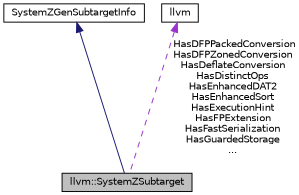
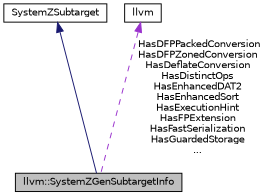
  digraph {
    node [color=black fontname=Helvetica fontsize=10 shape=box]
    edge [dir=back fontname=Helvetica fontsize=10 labelfontname=Helvetica labelfontsize=10]
-   n1 [fillcolor=grey75 fontcolor=black height=0.2 label="llvm::SystemZSubtarget" style=filled width=0.4]
-   n2 [height=0.2 label=SystemZGenSubtargetInfo width=0.4]
+   n1 [fillcolor=grey75 fontcolor=black height=0.2 label="llvm::SystemZGenSubtargetInfo" style=filled width=0.4]
+   n2 [height=0.2 label=SystemZSubtarget width=0.4]
    n3 [height=0.2 label=llvm width=0.4]
    n2 -> n1 [color=midnightblue style=solid]
    n3 -> n1 [color=darkorchid3 label=" HasDFPPackedConversion\nHasDFPZonedConversion\nHasDeflateConversion\nHasDistinctOps\nHasEnhancedDAT2\nHasEnhancedSort\nHasExecutionHint\nHasFPExtension\nHasFastSerialization\nHasGuardedStorage\n..." style=dashed]
  }
